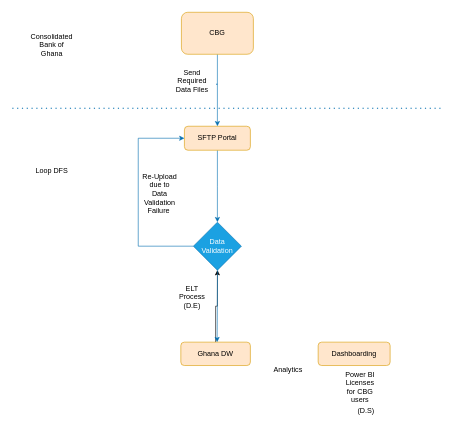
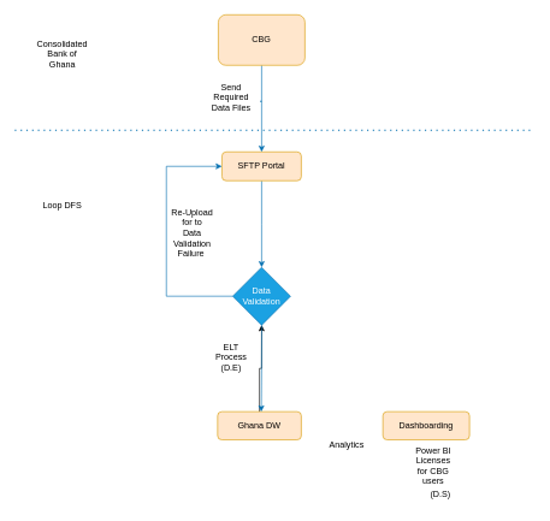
  <mxCell id="0" />
  <mxCell id="1" parent="0" />
  <mxCell id="2" value="" style="rounded=0;html=1;jettySize=auto;orthogonalLoop=1;fontSize=11;endArrow=block;endFill=0;endSize=8;strokeWidth=1;shadow=0;labelBackgroundColor=none;edgeStyle=orthogonalEdgeStyle;" parent="1" edge="1"><mxGeometry relative="1" as="geometry"><mxPoint x="130" y="130" as="sourcePoint" /></mxGeometry></mxCell>
  <mxCell id="3" value="Yes" style="rounded=0;html=1;jettySize=auto;orthogonalLoop=1;fontSize=11;endArrow=block;endFill=0;endSize=8;strokeWidth=1;shadow=0;labelBackgroundColor=none;edgeStyle=orthogonalEdgeStyle;" parent="1" edge="1"><mxGeometry y="20" relative="1" as="geometry"><mxPoint as="offset" /><mxPoint x="130" y="270" as="sourcePoint" /></mxGeometry></mxCell>
  <mxCell id="4" value="Yes" style="edgeStyle=orthogonalEdgeStyle;rounded=0;html=1;jettySize=auto;orthogonalLoop=1;fontSize=11;endArrow=block;endFill=0;endSize=8;strokeWidth=1;shadow=0;labelBackgroundColor=none;" parent="1" edge="1"><mxGeometry y="10" relative="1" as="geometry"><mxPoint as="offset" /><mxPoint x="160" y="340" as="sourcePoint" /></mxGeometry></mxCell>
  <mxCell id="5" style="edgeStyle=orthogonalEdgeStyle;rounded=0;orthogonalLoop=1;jettySize=auto;html=1;" edge="1" parent="1" source="6" target="22"><mxGeometry relative="1" as="geometry" /></mxCell>
  <mxCell id="6" value="Ghana DW" style="rounded=1;whiteSpace=wrap;html=1;fontSize=12;glass=0;strokeWidth=1;shadow=0;fillColor=#ffe6cc;strokeColor=#d79b00;" vertex="1" parent="1"><mxGeometry x="301" y="570" width="116" height="39" as="geometry" /></mxCell>
  <mxCell id="7" value="Dashboarding" style="rounded=1;whiteSpace=wrap;html=1;fontSize=12;glass=0;strokeWidth=1;shadow=0;fillColor=#ffe6cc;strokeColor=#d79b00;" vertex="1" parent="1"><mxGeometry x="530" y="570" width="120" height="39" as="geometry" /></mxCell>
  <mxCell id="8" value="Power BI&lt;br&gt;Licenses for CBG users" style="text;html=1;strokeColor=none;fillColor=none;align=center;verticalAlign=middle;whiteSpace=wrap;rounded=0;" vertex="1" parent="1"><mxGeometry x="570" y="630" width="60" height="30" as="geometry" /></mxCell>
  <mxCell id="9" value="(D.S)" style="text;html=1;strokeColor=none;fillColor=none;align=center;verticalAlign=middle;whiteSpace=wrap;rounded=0;" vertex="1" parent="1"><mxGeometry x="580" y="670" width="60" height="30" as="geometry" /></mxCell>
  <mxCell id="10" value="Analytics" style="text;html=1;strokeColor=none;fillColor=none;align=center;verticalAlign=middle;whiteSpace=wrap;rounded=0;" vertex="1" parent="1"><mxGeometry x="450" y="601" width="60" height="29" as="geometry" /></mxCell>
  <mxCell id="11" style="edgeStyle=orthogonalEdgeStyle;rounded=0;orthogonalLoop=1;jettySize=auto;html=1;exitX=0.5;exitY=1;exitDx=0;exitDy=0;fillColor=#1ba1e2;strokeColor=#006EAF;" edge="1" parent="1" source="12"><mxGeometry relative="1" as="geometry"><mxPoint x="362" y="370" as="targetPoint" /><mxPoint x="362" y="260" as="sourcePoint" /><Array as="points" /></mxGeometry></mxCell>
  <mxCell id="12" value="SFTP Portal" style="rounded=1;whiteSpace=wrap;html=1;fontSize=12;glass=0;strokeWidth=1;shadow=0;fillColor=#ffe6cc;strokeColor=#d79b00;" vertex="1" parent="1"><mxGeometry x="307" y="210" width="110" height="40" as="geometry" /></mxCell>
  <mxCell id="13" style="edgeStyle=orthogonalEdgeStyle;rounded=0;orthogonalLoop=1;jettySize=auto;html=1;exitX=0.5;exitY=1;exitDx=0;exitDy=0;entryX=0.5;entryY=0;entryDx=0;entryDy=0;fillColor=#1ba1e2;strokeColor=#006EAF;" edge="1" parent="1" source="14" target="12"><mxGeometry relative="1" as="geometry"><Array as="points"><mxPoint x="360" y="140" /><mxPoint x="365" y="140" /></Array></mxGeometry></mxCell>
  <mxCell id="14" value="CBG" style="rounded=1;whiteSpace=wrap;html=1;fillColor=#ffe6cc;strokeColor=#d79b00;" vertex="1" parent="1"><mxGeometry x="302" y="20" width="120" height="70" as="geometry" /></mxCell>
  <mxCell id="15" value="Consolidated Bank of Ghana" style="text;html=1;strokeColor=none;fillColor=none;align=center;verticalAlign=middle;whiteSpace=wrap;rounded=0;" vertex="1" parent="1"><mxGeometry x="56" y="60" width="60" height="30" as="geometry" /></mxCell>
  <mxCell id="16" value="Send Required Data Files" style="text;html=1;strokeColor=none;fillColor=none;align=center;verticalAlign=middle;whiteSpace=wrap;rounded=0;" vertex="1" parent="1"><mxGeometry x="290" y="120" width="60" height="30" as="geometry" /></mxCell>
  <mxCell id="17" value="ELT Process&lt;br&gt;(D.E)" style="text;html=1;strokeColor=none;fillColor=none;align=center;verticalAlign=middle;whiteSpace=wrap;rounded=0;" vertex="1" parent="1"><mxGeometry x="290" y="480" width="60" height="30" as="geometry" /></mxCell>
  <mxCell id="18" value="Loop DFS" style="text;html=1;strokeColor=none;fillColor=none;align=center;verticalAlign=middle;whiteSpace=wrap;rounded=0;" vertex="1" parent="1"><mxGeometry x="56" y="270" width="60" height="30" as="geometry" /></mxCell>
  <mxCell id="19" value="" style="endArrow=none;dashed=1;html=1;dashPattern=1 3;strokeWidth=2;rounded=0;fillColor=#1ba1e2;strokeColor=#006EAF;" edge="1" parent="1"><mxGeometry width="50" height="50" relative="1" as="geometry"><mxPoint y="180" as="sourcePoint" x="20" /><mxPoint x="740" y="180" as="targetPoint" /></mxGeometry></mxCell>
  <mxCell id="20" style="edgeStyle=orthogonalEdgeStyle;rounded=0;orthogonalLoop=1;jettySize=auto;html=1;exitX=0.5;exitY=1;exitDx=0;exitDy=0;" edge="1" parent="1" source="6" target="6"><mxGeometry relative="1" as="geometry" /></mxCell>
  <mxCell id="21" value="" style="endArrow=classic;html=1;rounded=0;entryX=0.5;entryY=0;entryDx=0;entryDy=0;fillColor=#1ba1e2;strokeColor=#006EAF;" edge="1" parent="1"><mxGeometry width="50" height="50" relative="1" as="geometry"><mxPoint x="362.5" y="420" as="sourcePoint" /><mxPoint x="361.5" y="570" as="targetPoint" /></mxGeometry></mxCell>
  <mxCell id="22" value="Data Validation" style="rhombus;whiteSpace=wrap;html=1;fillColor=#1ba1e2;fontColor=#ffffff;strokeColor=#006EAF;" vertex="1" parent="1"><mxGeometry x="322" y="370" width="80" height="80" as="geometry" /></mxCell>
  <mxCell id="23" value="" style="endArrow=classic;html=1;rounded=0;entryX=0;entryY=0.5;entryDx=0;entryDy=0;fillColor=#1ba1e2;strokeColor=#006EAF;" edge="1" parent="1" target="12"><mxGeometry width="50" height="50" relative="1" as="geometry"><mxPoint x="230" y="230" as="sourcePoint" /><mxPoint x="280" y="180" as="targetPoint" /></mxGeometry></mxCell>
  <mxCell id="24" value="" style="endArrow=none;html=1;rounded=0;fillColor=#1ba1e2;strokeColor=#006EAF;" edge="1" parent="1"><mxGeometry width="50" height="50" relative="1" as="geometry"><mxPoint x="322" y="410" as="sourcePoint" /><mxPoint x="230" y="410" as="targetPoint" /></mxGeometry></mxCell>
  <mxCell id="25" value="" style="endArrow=none;html=1;rounded=0;fillColor=#1ba1e2;strokeColor=#006EAF;" edge="1" parent="1"><mxGeometry width="50" height="50" relative="1" as="geometry"><mxPoint x="230" y="410" as="sourcePoint" /><mxPoint x="230" y="230" as="targetPoint" /></mxGeometry></mxCell>
- <mxCell id="26" value="&lt;br&gt;Re-Upload due to&lt;br&gt;Data Validation Failure&amp;nbsp;" style="text;html=1;strokeColor=none;fillColor=none;align=center;verticalAlign=middle;whiteSpace=wrap;rounded=0;" vertex="1" parent="1"><mxGeometry x="236" y="300" width="60" height="30" as="geometry" /></mxCell>
+ <mxCell id="26" value="&lt;br&gt;Re-Upload for to&lt;br&gt;Data Validation Failure&amp;nbsp;" style="text;html=1;strokeColor=none;fillColor=none;align=center;verticalAlign=middle;whiteSpace=wrap;rounded=0;" vertex="1" parent="1"><mxGeometry x="236" y="300" width="60" height="30" as="geometry" /></mxCell>
